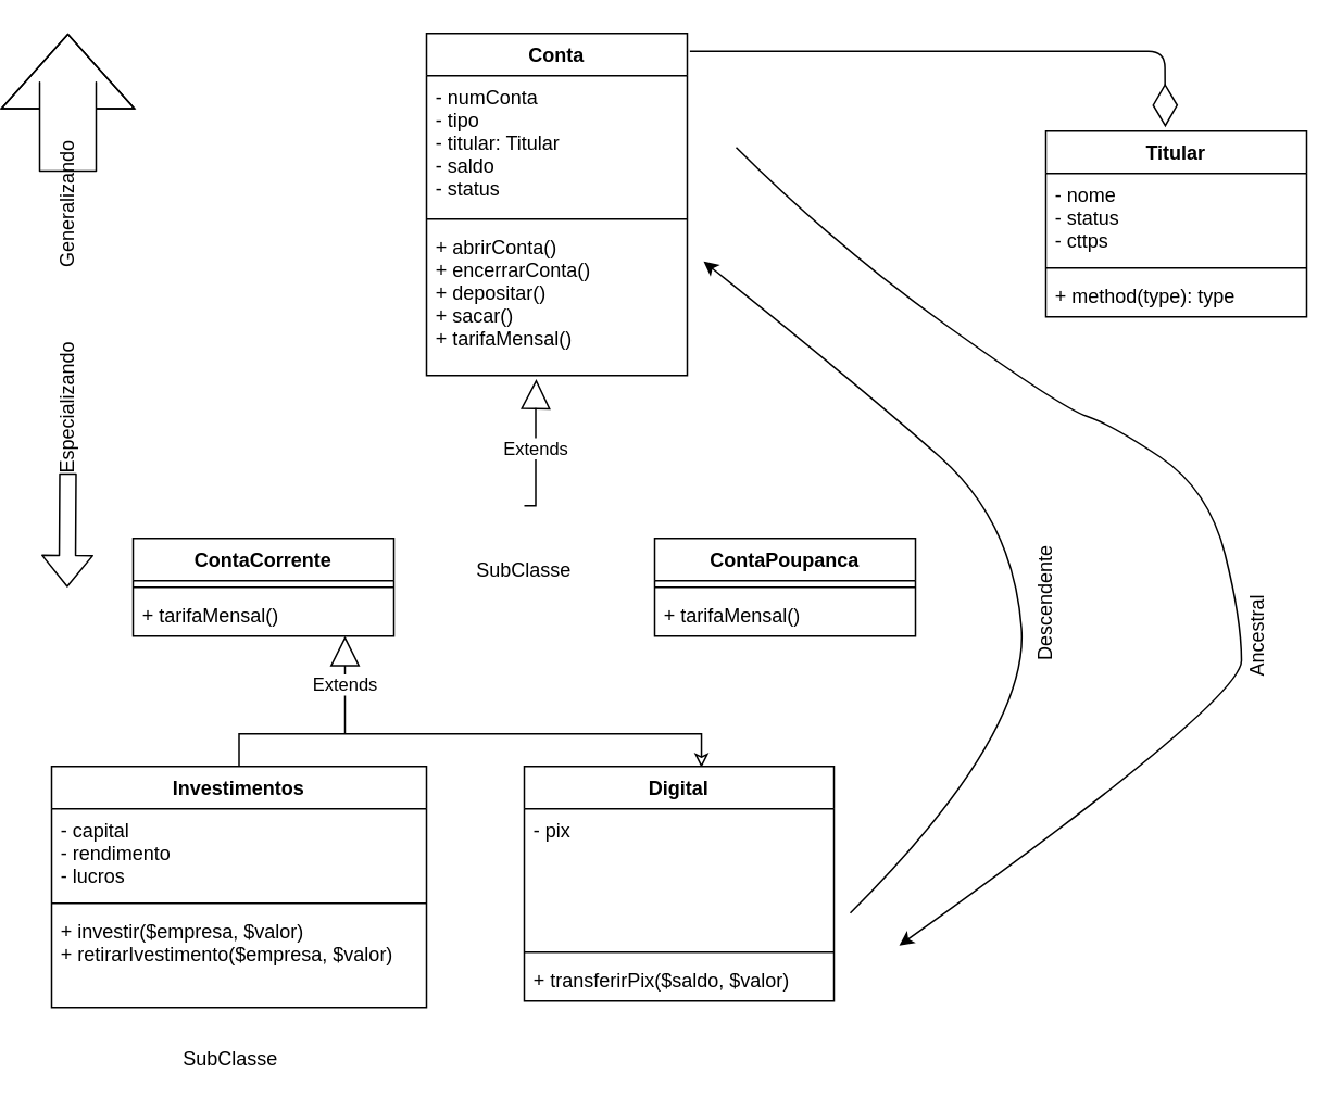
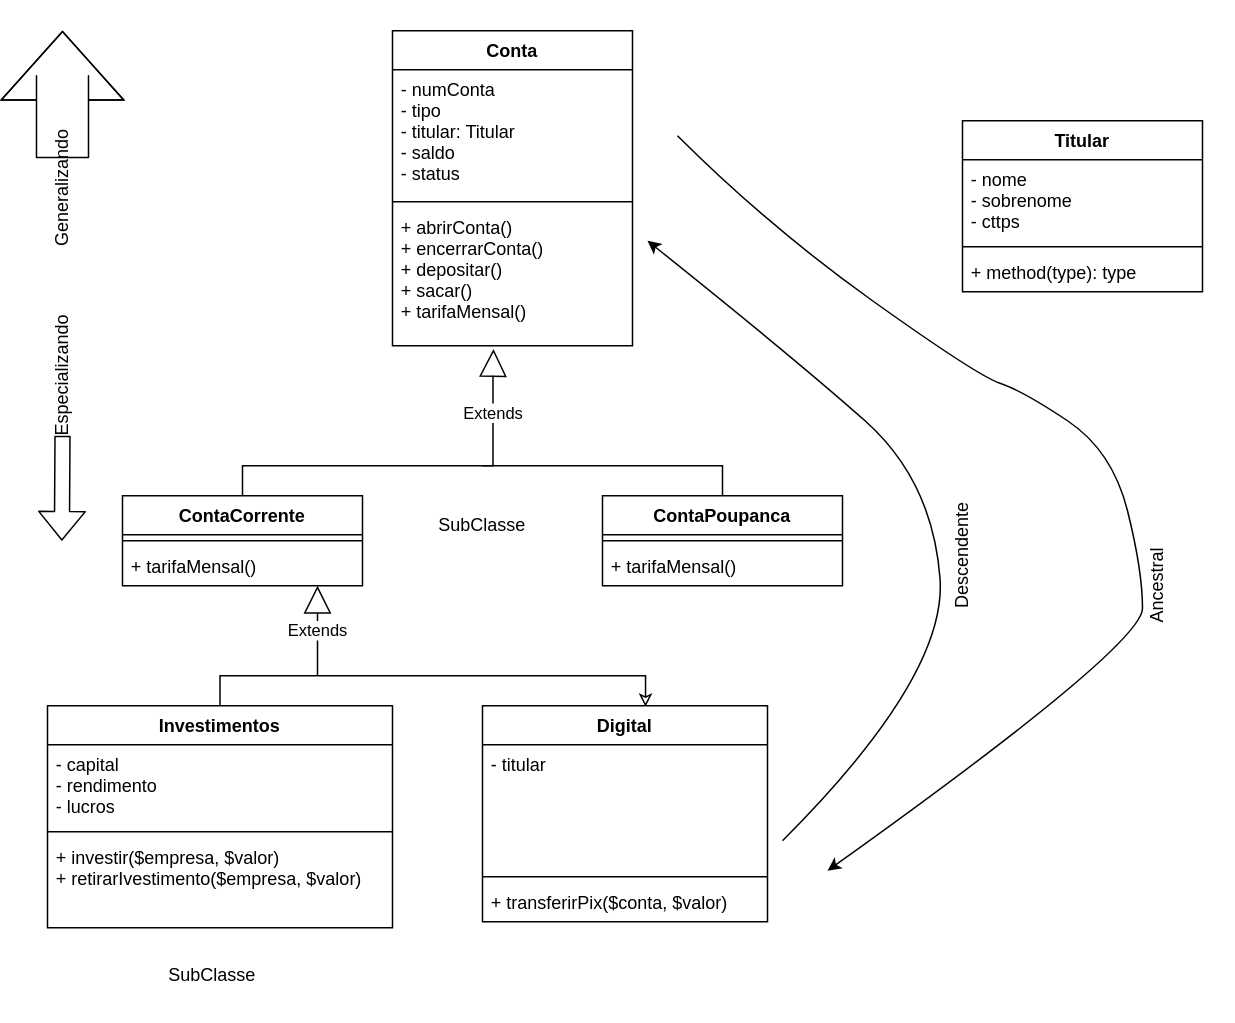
  <mxCell id="0" />
  <mxCell id="1" parent="0" />
  <mxCell id="2" value="Conta" style="swimlane;fontStyle=1;align=center;verticalAlign=top;childLayout=stackLayout;horizontal=1;startSize=26;horizontalStack=0;resizeParent=1;resizeParentMax=0;resizeLast=0;collapsible=1;marginBottom=0;" parent="1" vertex="1"><mxGeometry x="260" y="20" width="160" height="210" as="geometry" /></mxCell>
  <mxCell id="3" value="- numConta&#10;- tipo &#10;- titular: Titular&#10;- saldo&#10;- status" style="text;strokeColor=none;fillColor=none;align=left;verticalAlign=top;spacingLeft=4;spacingRight=4;overflow=hidden;rotatable=0;points=[[0,0.5],[1,0.5]];portConstraint=eastwest;" parent="2" vertex="1"><mxGeometry y="26" width="160" height="84" as="geometry" /></mxCell>
  <mxCell id="4" value="" style="line;strokeWidth=1;fillColor=none;align=left;verticalAlign=middle;spacingTop=-1;spacingLeft=3;spacingRight=3;rotatable=0;labelPosition=right;points=[];portConstraint=eastwest;" parent="2" vertex="1"><mxGeometry y="110" width="160" height="8" as="geometry" /></mxCell>
  <mxCell id="5" value="+ abrirConta()&#10;+ encerrarConta()&#10;+ depositar()&#10;+ sacar()&#10;+ tarifaMensal()&#10;" style="text;strokeColor=none;fillColor=none;align=left;verticalAlign=top;spacingLeft=4;spacingRight=4;overflow=hidden;rotatable=0;points=[[0,0.5],[1,0.5]];portConstraint=eastwest;" parent="2" vertex="1"><mxGeometry y="118" width="160" height="92" as="geometry" /></mxCell>
+ <mxCell id="6" style="edgeStyle=orthogonalEdgeStyle;rounded=0;orthogonalLoop=1;jettySize=auto;html=1;entryX=0.5;entryY=0;entryDx=0;entryDy=0;endArrow=none;endFill=0;" parent="1" source="7" target="10" edge="1"><mxGeometry relative="1" as="geometry"><Array as="points"><mxPoint x="160" y="309.97" /><mxPoint x="480" y="309.97" /></Array></mxGeometry></mxCell>
  <mxCell id="7" value="ContaCorrente" style="swimlane;fontStyle=1;align=center;verticalAlign=top;childLayout=stackLayout;horizontal=1;startSize=26;horizontalStack=0;resizeParent=1;resizeParentMax=0;resizeLast=0;collapsible=1;marginBottom=0;" parent="1" vertex="1"><mxGeometry x="80" y="329.97" width="160" height="60" as="geometry" /></mxCell>
  <mxCell id="8" value="" style="line;strokeWidth=1;fillColor=none;align=left;verticalAlign=middle;spacingTop=-1;spacingLeft=3;spacingRight=3;rotatable=0;labelPosition=right;points=[];portConstraint=eastwest;" parent="7" vertex="1"><mxGeometry y="26" width="160" height="8" as="geometry" /></mxCell>
  <mxCell id="9" value="+ tarifaMensal()" style="text;strokeColor=none;fillColor=none;align=left;verticalAlign=top;spacingLeft=4;spacingRight=4;overflow=hidden;rotatable=0;points=[[0,0.5],[1,0.5]];portConstraint=eastwest;" parent="7" vertex="1"><mxGeometry y="34" width="160" height="26" as="geometry" /></mxCell>
  <mxCell id="10" value="ContaPoupanca" style="swimlane;fontStyle=1;align=center;verticalAlign=top;childLayout=stackLayout;horizontal=1;startSize=26;horizontalStack=0;resizeParent=1;resizeParentMax=0;resizeLast=0;collapsible=1;marginBottom=0;" parent="1" vertex="1"><mxGeometry x="400" y="329.97" width="160" height="60" as="geometry" /></mxCell>
  <mxCell id="11" value="" style="line;strokeWidth=1;fillColor=none;align=left;verticalAlign=middle;spacingTop=-1;spacingLeft=3;spacingRight=3;rotatable=0;labelPosition=right;points=[];portConstraint=eastwest;" parent="10" vertex="1"><mxGeometry y="26" width="160" height="8" as="geometry" /></mxCell>
  <mxCell id="12" value="+ tarifaMensal()" style="text;strokeColor=none;fillColor=none;align=left;verticalAlign=top;spacingLeft=4;spacingRight=4;overflow=hidden;rotatable=0;points=[[0,0.5],[1,0.5]];portConstraint=eastwest;" parent="10" vertex="1"><mxGeometry y="34" width="160" height="26" as="geometry" /></mxCell>
  <mxCell id="13" value="Extends" style="endArrow=block;endSize=16;endFill=0;html=1;rounded=0;edgeStyle=orthogonalEdgeStyle;entryX=0.421;entryY=1.024;entryDx=0;entryDy=0;entryPerimeter=0;" parent="1" target="5" edge="1"><mxGeometry width="160" relative="1" as="geometry"><mxPoint x="320" y="310" as="sourcePoint" /><mxPoint x="400" y="210" as="targetPoint" /><Array as="points"><mxPoint x="327" y="310" /><mxPoint x="327" y="250" /></Array></mxGeometry></mxCell>
  <mxCell id="14" value="Titular" style="swimlane;fontStyle=1;align=center;verticalAlign=top;childLayout=stackLayout;horizontal=1;startSize=26;horizontalStack=0;resizeParent=1;resizeParentMax=0;resizeLast=0;collapsible=1;marginBottom=0;" vertex="1" parent="1"><mxGeometry x="640" y="80" width="160" height="114" as="geometry" /></mxCell>
- <mxCell id="15" value="- nome&#10;- status&#10;- cttps" style="text;strokeColor=none;fillColor=none;align=left;verticalAlign=top;spacingLeft=4;spacingRight=4;overflow=hidden;rotatable=0;points=[[0,0.5],[1,0.5]];portConstraint=eastwest;" vertex="1" parent="14"><mxGeometry y="26" width="160" height="54" as="geometry" /></mxCell>
+ <mxCell id="15" value="- nome&#10;- sobrenome&#10;- cttps" style="text;strokeColor=none;fillColor=none;align=left;verticalAlign=top;spacingLeft=4;spacingRight=4;overflow=hidden;rotatable=0;points=[[0,0.5],[1,0.5]];portConstraint=eastwest;" vertex="1" parent="14"><mxGeometry y="26" width="160" height="54" as="geometry" /></mxCell>
  <mxCell id="16" value="" style="line;strokeWidth=1;fillColor=none;align=left;verticalAlign=middle;spacingTop=-1;spacingLeft=3;spacingRight=3;rotatable=0;labelPosition=right;points=[];portConstraint=eastwest;" vertex="1" parent="14"><mxGeometry y="80" width="160" height="8" as="geometry" /></mxCell>
  <mxCell id="17" value="+ method(type): type" style="text;strokeColor=none;fillColor=none;align=left;verticalAlign=top;spacingLeft=4;spacingRight=4;overflow=hidden;rotatable=0;points=[[0,0.5],[1,0.5]];portConstraint=eastwest;" vertex="1" parent="14"><mxGeometry y="88" width="160" height="26" as="geometry" /></mxCell>
- <mxCell id="18" value="" style="endArrow=diamondThin;endFill=0;endSize=24;html=1;exitX=1.01;exitY=0.052;exitDx=0;exitDy=0;exitPerimeter=0;entryX=0.458;entryY=-0.021;entryDx=0;entryDy=0;entryPerimeter=0;" edge="1" parent="1" source="2" target="14"><mxGeometry width="160" relative="1" as="geometry"><mxPoint x="440" y="30" as="sourcePoint" /><mxPoint x="600" y="70" as="targetPoint" /><Array as="points"><mxPoint x="713" y="31" /></Array></mxGeometry></mxCell>
  <mxCell id="19" style="edgeStyle=orthogonalEdgeStyle;rounded=0;orthogonalLoop=1;jettySize=auto;html=1;entryX=0.572;entryY=0.005;entryDx=0;entryDy=0;entryPerimeter=0;endArrow=classic;endFill=0;" edge="1" parent="1" source="20" target="29"><mxGeometry relative="1" as="geometry"><Array as="points"><mxPoint x="145" y="450" /><mxPoint x="429" y="450" /></Array></mxGeometry></mxCell>
  <mxCell id="20" value="Investimentos" style="swimlane;fontStyle=1;align=center;verticalAlign=top;childLayout=stackLayout;horizontal=1;startSize=26;horizontalStack=0;resizeParent=1;resizeParentMax=0;resizeLast=0;collapsible=1;marginBottom=0;" vertex="1" parent="1"><mxGeometry x="30" y="470" width="230" height="148" as="geometry" /></mxCell>
  <mxCell id="21" value="- capital&#10;- rendimento&#10;- lucros" style="text;strokeColor=none;fillColor=none;align=left;verticalAlign=top;spacingLeft=4;spacingRight=4;overflow=hidden;rotatable=0;points=[[0,0.5],[1,0.5]];portConstraint=eastwest;" vertex="1" parent="20"><mxGeometry y="26" width="230" height="54" as="geometry" /></mxCell>
  <mxCell id="22" value="" style="line;strokeWidth=1;fillColor=none;align=left;verticalAlign=middle;spacingTop=-1;spacingLeft=3;spacingRight=3;rotatable=0;labelPosition=right;points=[];portConstraint=eastwest;" vertex="1" parent="20"><mxGeometry y="80" width="230" height="8" as="geometry" /></mxCell>
  <mxCell id="23" value="+ investir($empresa, $valor)&#10;+ retirarIvestimento($empresa, $valor)&#10;&#10;" style="text;strokeColor=none;fillColor=none;align=left;verticalAlign=top;spacingLeft=4;spacingRight=4;overflow=hidden;rotatable=0;points=[[0,0.5],[1,0.5]];portConstraint=eastwest;" vertex="1" parent="20"><mxGeometry y="88" width="230" height="60" as="geometry" /></mxCell>
  <mxCell id="24" value="SubClasse" style="text;html=1;strokeColor=none;fillColor=none;align=center;verticalAlign=middle;whiteSpace=wrap;rounded=0;" vertex="1" parent="1"><mxGeometry x="270" y="340" width="100" height="20" as="geometry" /></mxCell>
  <mxCell id="25" value="Generalizando&lt;br&gt;" style="text;html=1;strokeColor=none;fillColor=none;align=center;verticalAlign=middle;whiteSpace=wrap;rounded=0;rotation=-90;" vertex="1" parent="1"><mxGeometry x="20" y="115" width="40" height="20" as="geometry" /></mxCell>
  <mxCell id="26" value="" style="shape=flexArrow;endArrow=classic;html=1;endWidth=46;endSize=14.863;width=34.667;" edge="1" parent="1" source="25"><mxGeometry width="50" height="50" relative="1" as="geometry"><mxPoint x="40" y="90" as="sourcePoint" /><mxPoint x="40" y="20" as="targetPoint" /><Array as="points"><mxPoint x="40" y="50" /></Array></mxGeometry></mxCell>
  <mxCell id="27" value="Especializando" style="text;html=1;strokeColor=none;fillColor=none;align=center;verticalAlign=middle;whiteSpace=wrap;rounded=0;rotation=-90;" vertex="1" parent="1"><mxGeometry x="20" y="240" width="40" height="20" as="geometry" /></mxCell>
  <mxCell id="28" value="" style="shape=flexArrow;endArrow=classic;html=1;" edge="1" parent="1"><mxGeometry width="50" height="50" relative="1" as="geometry"><mxPoint x="40" y="290" as="sourcePoint" /><mxPoint x="39.58" y="360" as="targetPoint" /></mxGeometry></mxCell>
  <mxCell id="29" value="Digital" style="swimlane;fontStyle=1;align=center;verticalAlign=top;childLayout=stackLayout;horizontal=1;startSize=26;horizontalStack=0;resizeParent=1;resizeParentMax=0;resizeLast=0;collapsible=1;marginBottom=0;" vertex="1" parent="1"><mxGeometry x="320" y="470" width="190" height="144" as="geometry" /></mxCell>
- <mxCell id="30" value="- pix" style="text;strokeColor=none;fillColor=none;align=left;verticalAlign=top;spacingLeft=4;spacingRight=4;overflow=hidden;rotatable=0;points=[[0,0.5],[1,0.5]];portConstraint=eastwest;" vertex="1" parent="29"><mxGeometry y="26" width="190" height="84" as="geometry" /></mxCell>
+ <mxCell id="30" value="- titular" style="text;strokeColor=none;fillColor=none;align=left;verticalAlign=top;spacingLeft=4;spacingRight=4;overflow=hidden;rotatable=0;points=[[0,0.5],[1,0.5]];portConstraint=eastwest;" vertex="1" parent="29"><mxGeometry y="26" width="190" height="84" as="geometry" /></mxCell>
  <mxCell id="31" value="" style="line;strokeWidth=1;fillColor=none;align=left;verticalAlign=middle;spacingTop=-1;spacingLeft=3;spacingRight=3;rotatable=0;labelPosition=right;points=[];portConstraint=eastwest;" vertex="1" parent="29"><mxGeometry y="110" width="190" height="8" as="geometry" /></mxCell>
- <mxCell id="32" value="+ transferirPix($saldo, $valor)" style="text;strokeColor=none;fillColor=none;align=left;verticalAlign=top;spacingLeft=4;spacingRight=4;overflow=hidden;rotatable=0;points=[[0,0.5],[1,0.5]];portConstraint=eastwest;" vertex="1" parent="29"><mxGeometry y="118" width="190" height="26" as="geometry" /></mxCell>
+ <mxCell id="32" value="+ transferirPix($conta, $valor)" style="text;strokeColor=none;fillColor=none;align=left;verticalAlign=top;spacingLeft=4;spacingRight=4;overflow=hidden;rotatable=0;points=[[0,0.5],[1,0.5]];portConstraint=eastwest;" vertex="1" parent="29"><mxGeometry y="118" width="190" height="26" as="geometry" /></mxCell>
  <mxCell id="33" value="Extends" style="endArrow=block;endSize=16;endFill=0;html=1;" edge="1" parent="1"><mxGeometry width="160" relative="1" as="geometry"><mxPoint x="210" y="450" as="sourcePoint" /><mxPoint x="210" y="390" as="targetPoint" /></mxGeometry></mxCell>
  <mxCell id="34" value="" style="curved=1;endArrow=classic;html=1;" edge="1" parent="1"><mxGeometry width="50" height="50" relative="1" as="geometry"><mxPoint x="520" y="560" as="sourcePoint" /><mxPoint x="430" y="160" as="targetPoint" /><Array as="points"><mxPoint x="630" y="450" /><mxPoint x="620" y="320" /><mxPoint x="530" y="240" /></Array></mxGeometry></mxCell>
  <mxCell id="35" value="Ancestral&lt;br&gt;" style="text;html=1;strokeColor=none;fillColor=none;align=center;verticalAlign=middle;whiteSpace=wrap;rounded=0;rotation=-90;" vertex="1" parent="1"><mxGeometry x="750" y="380" width="40" height="20" as="geometry" /></mxCell>
  <mxCell id="36" value="" style="curved=1;endArrow=classic;html=1;" edge="1" parent="1"><mxGeometry width="50" height="50" relative="1" as="geometry"><mxPoint x="450" y="90" as="sourcePoint" /><mxPoint x="550" y="580" as="targetPoint" /><Array as="points"><mxPoint x="510" y="150" /><mxPoint x="650" y="250" /><mxPoint x="680" y="260" /><mxPoint x="740" y="300" /><mxPoint x="760" y="380" /><mxPoint x="760" y="430" /></Array></mxGeometry></mxCell>
  <mxCell id="37" value="Descendente&lt;br&gt;" style="text;html=1;strokeColor=none;fillColor=none;align=center;verticalAlign=middle;whiteSpace=wrap;rounded=0;rotation=-90;" vertex="1" parent="1"><mxGeometry x="620" y="360" width="40" height="20" as="geometry" /></mxCell>
  <mxCell id="38" value="SubClasse" style="text;html=1;strokeColor=none;fillColor=none;align=center;verticalAlign=middle;whiteSpace=wrap;rounded=0;" vertex="1" parent="1"><mxGeometry x="90" y="640" width="100" height="20" as="geometry" /></mxCell>
